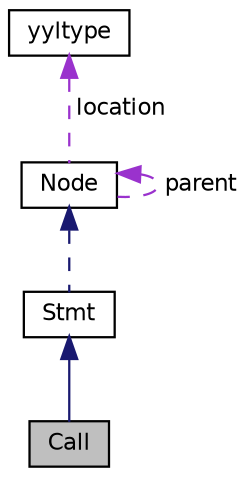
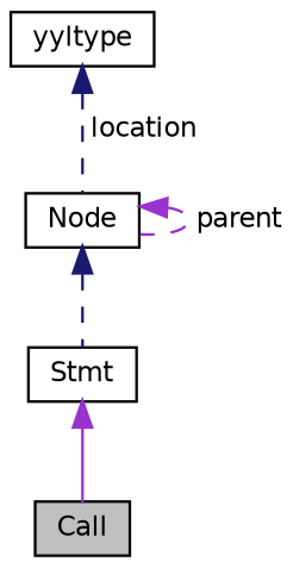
  digraph {
    node [color=black fillcolor=white fontname=Helvetica fontsize=10 shape=record style=filled]
    edge [color=midnightblue dir=back fontname=Helvetica fontsize=10 labelfontname=Helvetica labelfontsize=10 style=dashed]
    n1 [fillcolor=grey75 fontcolor=black height=0.2 label=Call width=0.4]
    n2 [height=0.2 label=Stmt width=0.4]
    n3 [height=0.2 label="Node" width=0.4]
    n4 [height=0.2 label=yyltype width=0.4]
-   n2 -> n1 [style=solid]
+   n2 -> n1 [color=darkorchid3 style=solid]
    n3 -> n2
    n3 -> n3 [color=darkorchid3 label=" parent"]
-   n4 -> n3 [color=darkorchid3 label=" location"]
+   n4 -> n3 [label=" location"]
  }
